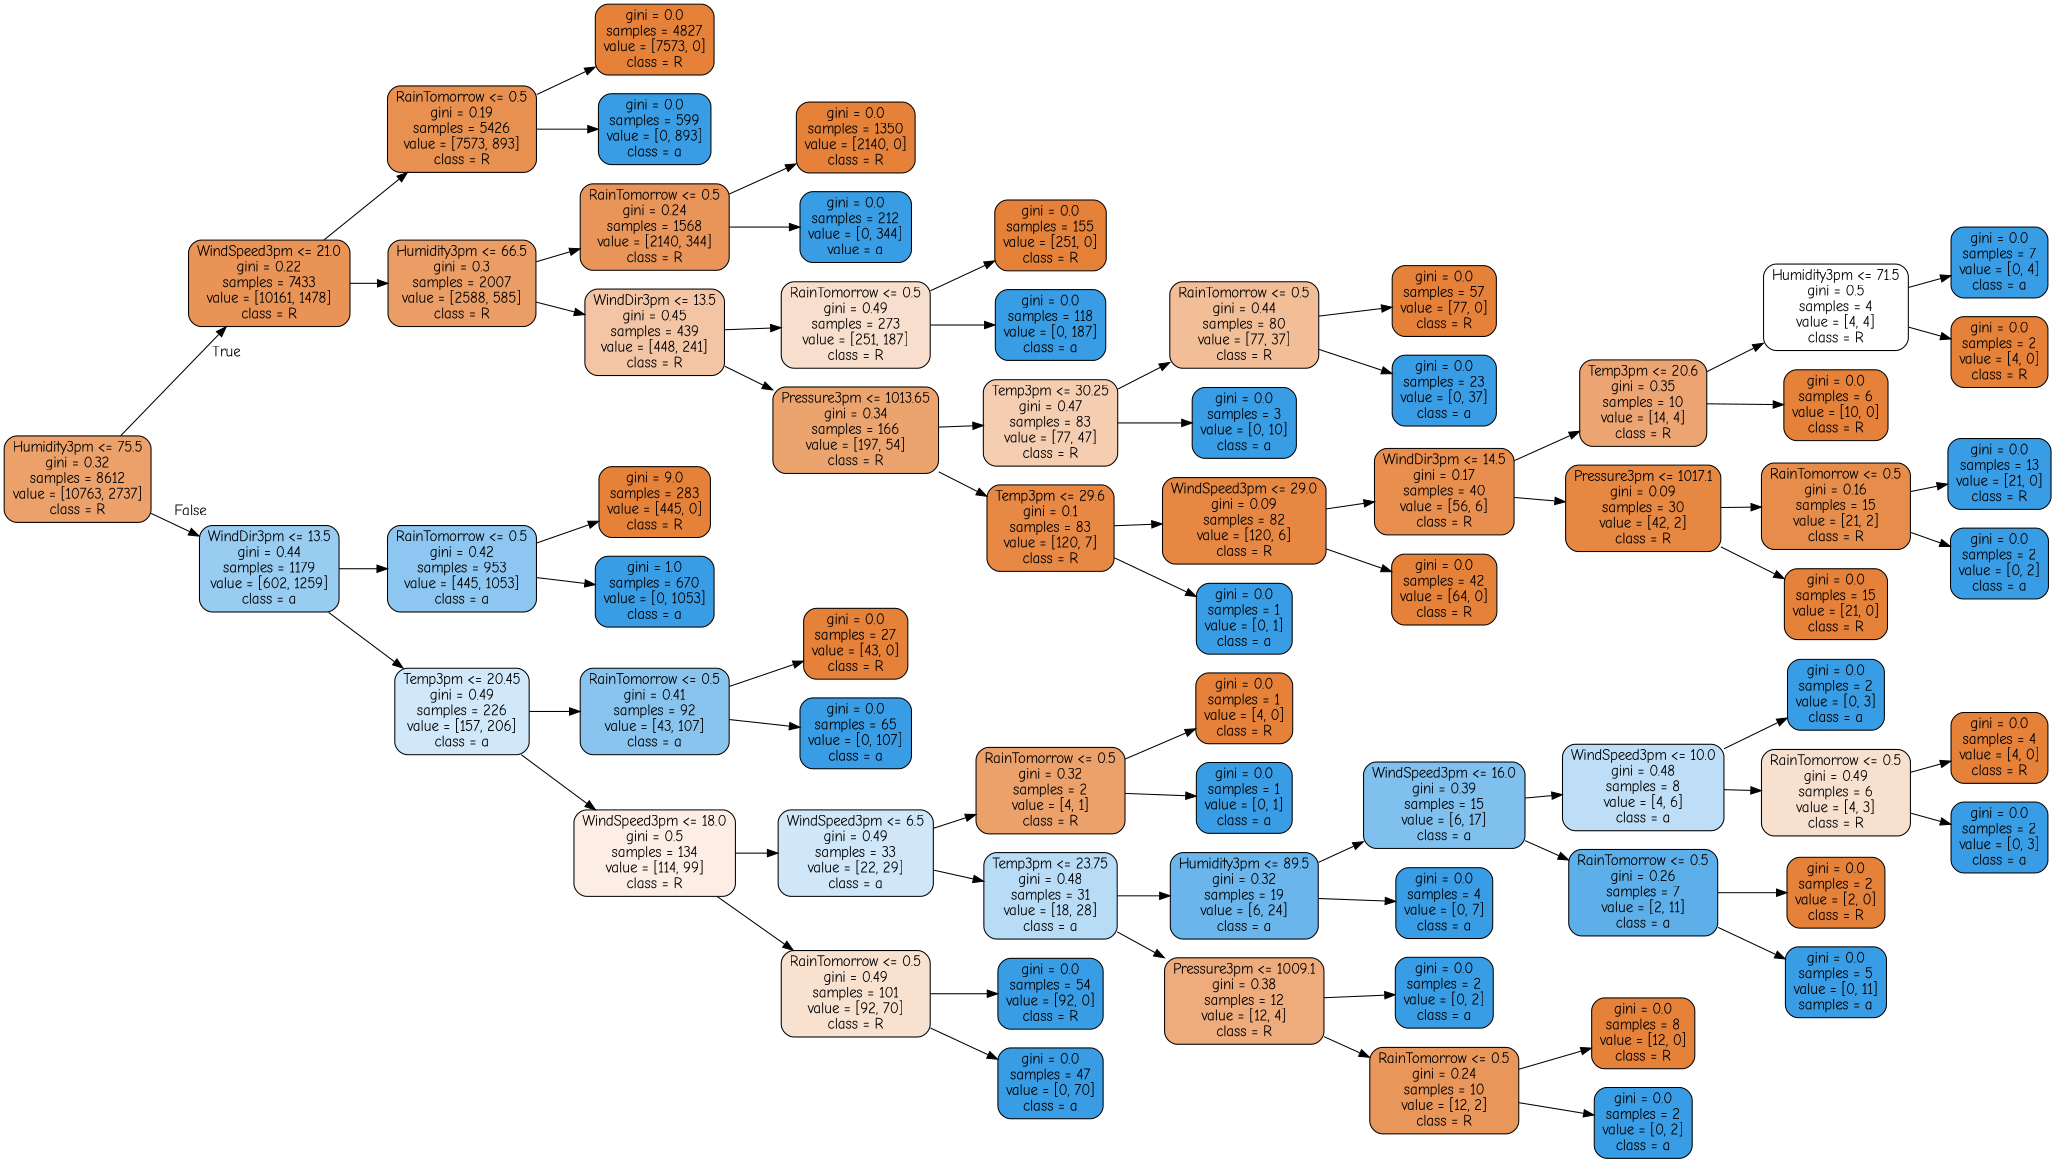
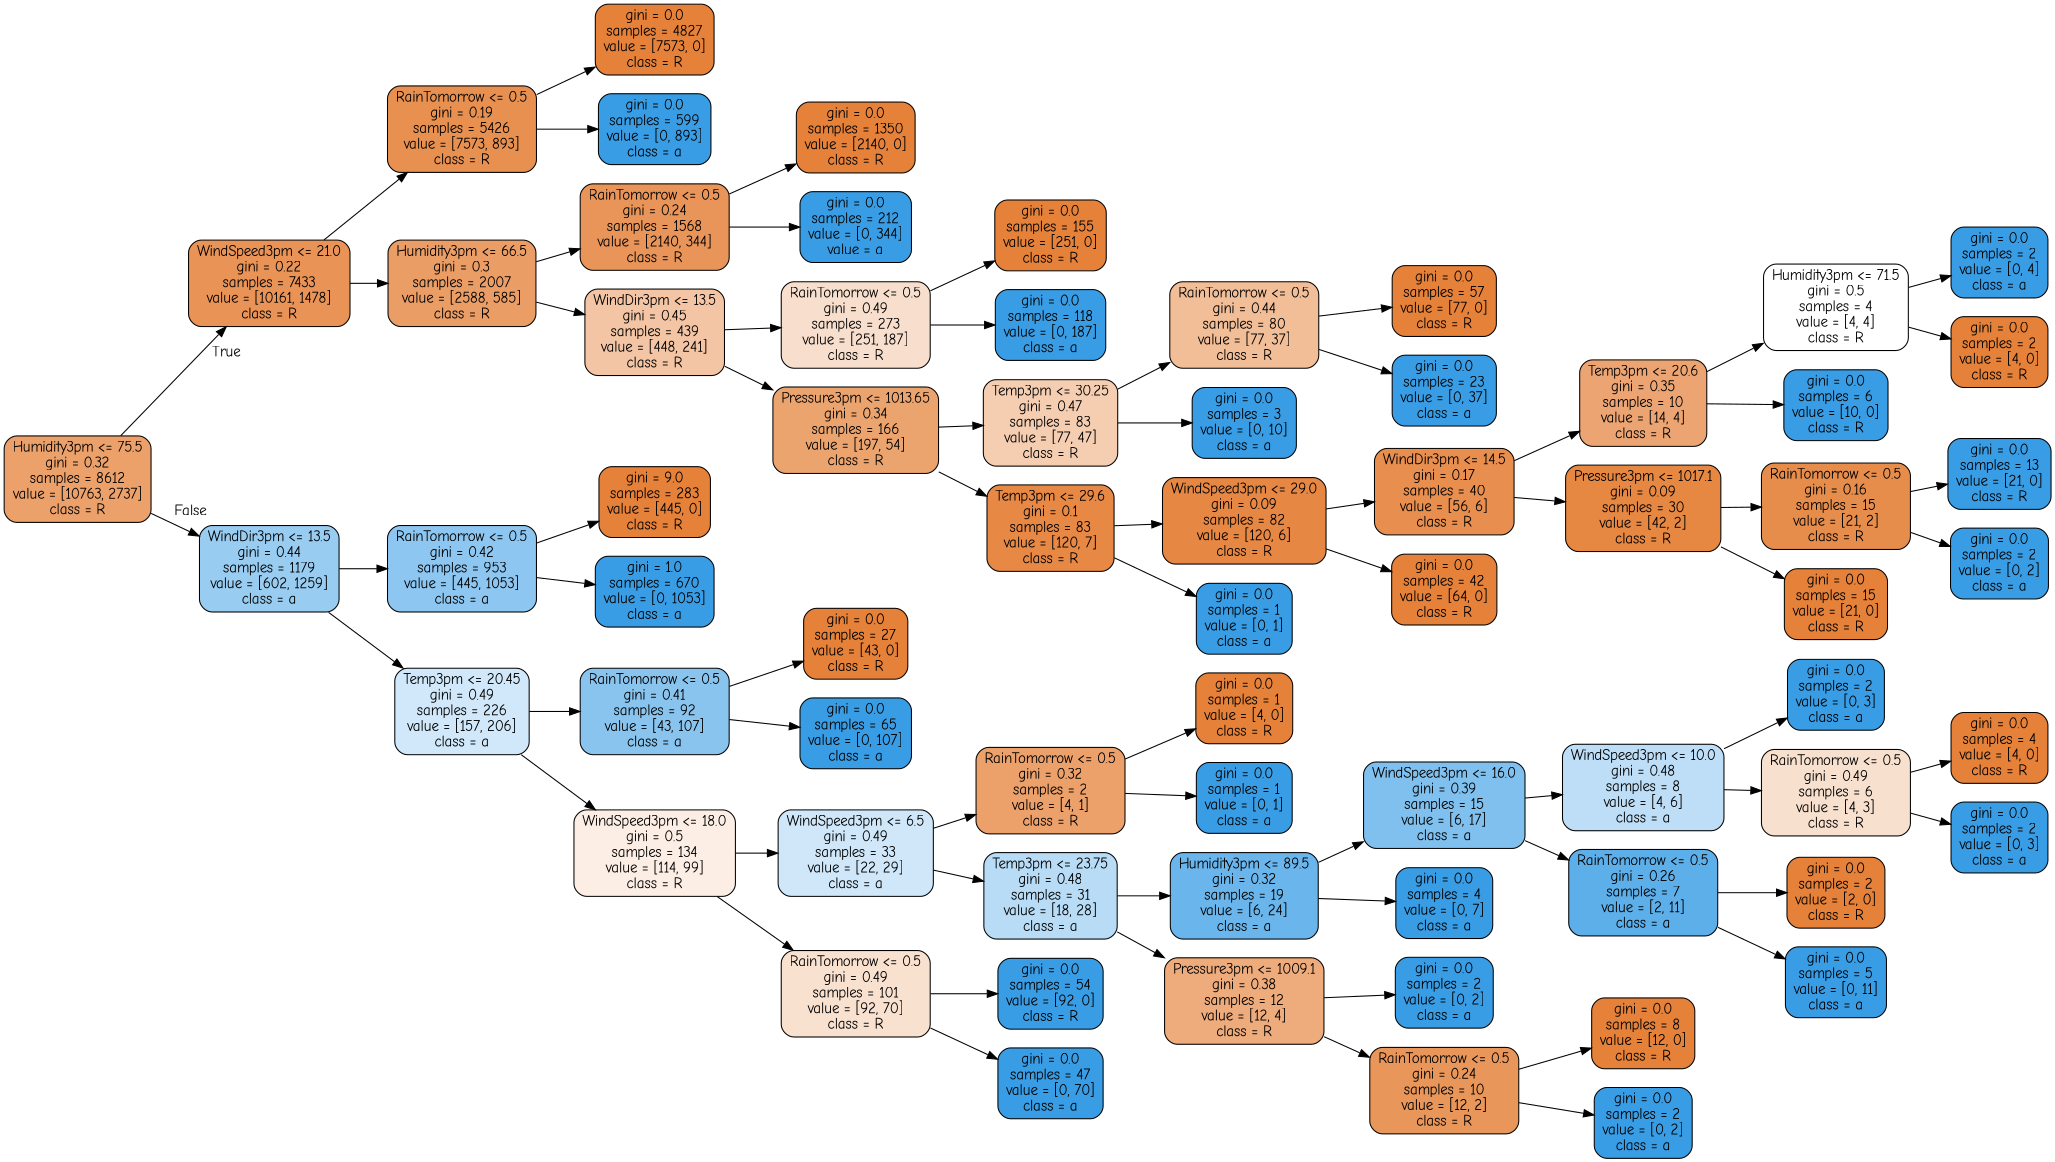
  digraph {
    fontname="Comic Neue"
    rankdir=LR
    node [color=black fillcolor="#399de5" fontname="Comic Neue" shape=box style="filled, rounded"]
    edge [fontname="Comic Neue"]
    n1 [fillcolor="#eca16b" label="Humidity3pm <= 75.5\ngini = 0.32\nsamples = 8612\nvalue = [10763, 2737]\nclass = R"]
    n2 [fillcolor="#e99356" label="WindSpeed3pm <= 21.0\ngini = 0.22\nsamples = 7433\nvalue = [10161, 1478]\nclass = R"]
    n3 [fillcolor="#98ccf1" label="WindDir3pm <= 13.5\ngini = 0.44\nsamples = 1179\nvalue = [602, 1259]\nclass = a"]
    n4 [fillcolor="#e89050" label="RainTomorrow <= 0.5\ngini = 0.19\nsamples = 5426\nvalue = [7573, 893]\nclass = R"]
    n5 [fillcolor="#eb9d66" label="Humidity3pm <= 66.5\ngini = 0.3\nsamples = 2007\nvalue = [2588, 585]\nclass = R"]
    n6 [fillcolor="#8dc6f0" label="RainTomorrow <= 0.5\ngini = 0.42\nsamples = 953\nvalue = [445, 1053]\nclass = a"]
    n7 [fillcolor="#d0e8f9" label="Temp3pm <= 20.45\ngini = 0.49\nsamples = 226\nvalue = [157, 206]\nclass = a"]
    n8 [fillcolor="#e58139" label="gini = 0.0\nsamples = 4827\nvalue = [7573, 0]\nclass = R"]
    n9 [label="gini = 0.0\nsamples = 599\nvalue = [0, 893]\nclass = a"]
    n10 [fillcolor="#e99559" label="RainTomorrow <= 0.5\ngini = 0.24\nsamples = 1568\nvalue = [2140, 344]\nclass = R"]
    n11 [fillcolor="#f3c5a4" label="WindDir3pm <= 13.5\ngini = 0.45\nsamples = 439\nvalue = [448, 241]\nclass = R"]
    n12 [fillcolor="#e58139" label="gini = 0.0\nsamples = 1350\nvalue = [2140, 0]\nclass = R"]
    n13 [label="gini = 0.0\nsamples = 212\nvalue = [0, 344]\nvalue = a"]
    n14 [fillcolor="#f8dfcd" label="RainTomorrow <= 0.5\ngini = 0.49\nsamples = 273\nvalue = [251, 187]\nclass = R"]
    n15 [fillcolor="#eca46f" label="Pressure3pm <= 1013.65\ngini = 0.34\nsamples = 166\nvalue = [197, 54]\nclass = R"]
    n16 [fillcolor="#e58139" label="gini = 0.0\nsamples = 155\nvalue = [251, 0]\nclass = R"]
    n17 [label="gini = 0.0\nsamples = 118\nvalue = [0, 187]\nclass = a"]
    n18 [fillcolor="#f5ceb2" label="Temp3pm <= 30.25\ngini = 0.47\nsamples = 83\nvalue = [77, 47]\nclass = R"]
    n19 [fillcolor="#e78845" label="Temp3pm <= 29.6\ngini = 0.1\nsamples = 83\nvalue = [120, 7]\nclass = R"]
    n20 [fillcolor="#f1be98" label="RainTomorrow <= 0.5\ngini = 0.44\nsamples = 80\nvalue = [77, 37]\nclass = R"]
    n21 [label="gini = 0.0\nsamples = 3\nvalue = [0, 10]\nclass = a"]
    n22 [fillcolor="#e68743" label="WindSpeed3pm <= 29.0\ngini = 0.09\nsamples = 82\nvalue = [120, 6]\nclass = R"]
    n23 [label="gini = 0.0\nsamples = 1\nvalue = [0, 1]\nclass = a"]
    n24 [fillcolor="#e58139" label="gini = 0.0\nsamples = 57\nvalue = [77, 0]\nclass = R"]
    n25 [label="gini = 0.0\nsamples = 23\nvalue = [0, 37]\nclass = a"]
    n26 [fillcolor="#e88e4e" label="WindDir3pm <= 14.5\ngini = 0.17\nsamples = 40\nvalue = [56, 6]\nclass = R"]
    n27 [fillcolor="#e58139" label="gini = 0.0\nsamples = 42\nvalue = [64, 0]\nclass = R"]
    n28 [fillcolor="#eca572" label="Temp3pm <= 20.6\ngini = 0.35\nsamples = 10\nvalue = [14, 4]\nclass = R"]
    n29 [fillcolor="#e68742" label="Pressure3pm <= 1017.1\ngini = 0.09\nsamples = 30\nvalue = [42, 2]\nclass = R"]
    n30 [fillcolor="#ffffff" label="Humidity3pm <= 71.5\ngini = 0.5\nsamples = 4\nvalue = [4, 4]\nclass = R"]
-   n31 [fillcolor="#e58139" label="gini = 0.0\nsamples = 6\nvalue = [10, 0]\nclass = R"]
+   n31 [label="gini = 0.0\nsamples = 6\nvalue = [10, 0]\nclass = R"]
    n32 [fillcolor="#e78d4c" label="RainTomorrow <= 0.5\ngini = 0.16\nsamples = 15\nvalue = [21, 2]\nclass = R"]
    n33 [fillcolor="#e58139" label="gini = 0.0\nsamples = 15\nvalue = [21, 0]\nclass = R"]
-   n34 [label="gini = 0.0\nsamples = 7\nvalue = [0, 4]\nclass = a"]
+   n34 [label="gini = 0.0\nsamples = 2\nvalue = [0, 4]\nclass = a"]
    n35 [fillcolor="#e58139" label="gini = 0.0\nsamples = 2\nvalue = [4, 0]\nclass = R"]
    n36 [label="gini = 0.0\nsamples = 13\nvalue = [21, 0]\nclass = R"]
    n37 [label="gini = 0.0\nsamples = 2\nvalue = [0, 2]\nclass = a"]
    n38 [fillcolor="#e58139" label="gini = 9.0\nsamples = 283\nvalue = [445, 0]\nclass = R"]
    n39 [label="gini = 1.0\nsamples = 670\nvalue = [0, 1053]\nclass = a"]
    n40 [fillcolor="#89c4ef" label="RainTomorrow <= 0.5\ngini = 0.41\nsamples = 92\nvalue = [43, 107]\nclass = a"]
    n41 [fillcolor="#fceee5" label="WindSpeed3pm <= 18.0\ngini = 0.5\nsamples = 134\nvalue = [114, 99]\nclass = R"]
    n42 [fillcolor="#e58139" label="gini = 0.0\nsamples = 27\nvalue = [43, 0]\nclass = R"]
    n43 [label="gini = 0.0\nsamples = 65\nvalue = [0, 107]\nclass = a"]
    n44 [fillcolor="#cfe7f9" label="WindSpeed3pm <= 6.5\ngini = 0.49\nsamples = 33\nvalue = [22, 29]\nclass = a"]
    n45 [fillcolor="#f9e1d0" label="RainTomorrow <= 0.5\ngini = 0.49\nsamples = 101\nvalue = [92, 70]\nclass = R"]
    n46 [fillcolor="#eca06a" label="RainTomorrow <= 0.5\ngini = 0.32\nsamples = 2\nvalue = [4, 1]\nclass = R"]
    n47 [fillcolor="#b8dcf6" label="Temp3pm <= 23.75\ngini = 0.48\nsamples = 31\nvalue = [18, 28]\nclass = a"]
    n48 [label="gini = 0.0\nsamples = 54\nvalue = [92, 0]\nclass = R"]
    n49 [label="gini = 0.0\nsamples = 47\nvalue = [0, 70]\nclass = a"]
    n50 [fillcolor="#e58139" label="gini = 0.0\nsamples = 1\nvalue = [4, 0]\nclass = R"]
    n51 [label="gini = 0.0\nsamples = 1\nvalue = [0, 1]\nclass = a"]
    n52 [fillcolor="#6ab6ec" label="Humidity3pm <= 89.5\ngini = 0.32\nsamples = 19\nvalue = [6, 24]\nclass = a"]
    n53 [fillcolor="#eeab7b" label="Pressure3pm <= 1009.1\ngini = 0.38\nsamples = 12\nvalue = [12, 4]\nclass = R"]
    n54 [fillcolor="#7fc0ee" label="WindSpeed3pm <= 16.0\ngini = 0.39\nsamples = 15\nvalue = [6, 17]\nclass = a"]
    n55 [label="gini = 0.0\nsamples = 4\nvalue = [0, 7]\nclass = a"]
    n56 [label="gini = 0.0\nsamples = 2\nvalue = [0, 2]\nclass = a"]
    n57 [fillcolor="#e9965a" label="RainTomorrow <= 0.5\ngini = 0.24\nsamples = 10\nvalue = [12, 2]\nclass = R"]
    n58 [fillcolor="#bddef6" label="WindSpeed3pm <= 10.0\ngini = 0.48\nsamples = 8\nvalue = [4, 6]\nclass = a"]
    n59 [fillcolor="#5dafea" label="RainTomorrow <= 0.5\ngini = 0.26\nsamples = 7\nvalue = [2, 11]\nclass = a"]
    n60 [label="gini = 0.0\nsamples = 2\nvalue = [0, 3]\nclass = a"]
    n61 [fillcolor="#f8e0ce" label="RainTomorrow <= 0.5\ngini = 0.49\nsamples = 6\nvalue = [4, 3]\nclass = R"]
    n62 [fillcolor="#e58139" label="gini = 0.0\nsamples = 2\nvalue = [2, 0]\nclass = R"]
-   n63 [label="gini = 0.0\nsamples = 5\nvalue = [0, 11]\nsamples = a"]
+   n63 [label="gini = 0.0\nsamples = 5\nvalue = [0, 11]\nclass = a"]
    n64 [fillcolor="#e58139" label="gini = 0.0\nsamples = 4\nvalue = [4, 0]\nclass = R"]
    n65 [label="gini = 0.0\nsamples = 2\nvalue = [0, 3]\nclass = a"]
    n66 [fillcolor="#e58139" label="gini = 0.0\nsamples = 8\nvalue = [12, 0]\nclass = R"]
    n67 [label="gini = 0.0\nsamples = 2\nvalue = [0, 2]\nclass = a"]
    n1 -> n2 [headlabel=True labelangle=45 labeldistance=2.5]
    n1 -> n3 [headlabel=False labelangle=-45 labeldistance=2.5]
    n2 -> n4
    n2 -> n5
    n3 -> n6
    n3 -> n7
    n4 -> n8
    n4 -> n9
    n5 -> n10
    n5 -> n11
    n6 -> n38
    n6 -> n39
    n7 -> n40
    n7 -> n41
    n10 -> n12
    n10 -> n13
    n11 -> n14
    n11 -> n15
    n14 -> n16
    n14 -> n17
    n15 -> n18
    n15 -> n19
    n18 -> n20
    n18 -> n21
    n19 -> n22
    n19 -> n23
    n20 -> n24
    n20 -> n25
    n22 -> n26
    n22 -> n27
    n26 -> n28
    n26 -> n29
    n28 -> n30
    n28 -> n31
    n29 -> n32
    n29 -> n33
    n30 -> n34
    n30 -> n35
    n32 -> n36
    n32 -> n37
    n40 -> n42
    n40 -> n43
    n41 -> n44
    n41 -> n45
    n44 -> n46
    n44 -> n47
    n45 -> n48
    n45 -> n49
    n46 -> n50
    n46 -> n51
    n47 -> n52
    n47 -> n53
    n52 -> n54
    n52 -> n55
    n53 -> n56
    n53 -> n57
    n54 -> n58
    n54 -> n59
    n57 -> n66
    n57 -> n67
    n58 -> n60
    n58 -> n61
    n59 -> n62
    n59 -> n63
    n61 -> n64
    n61 -> n65
  }
